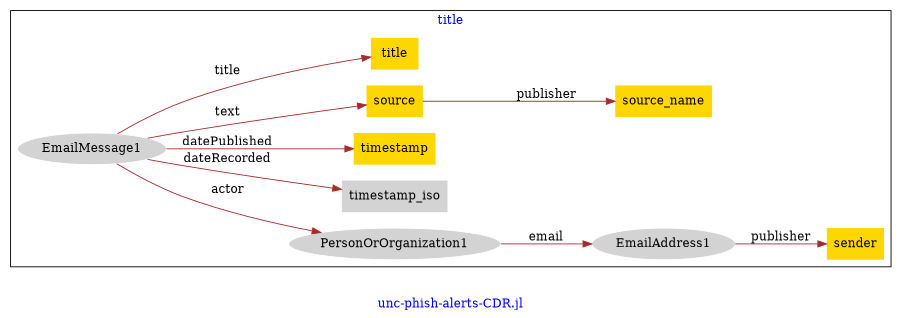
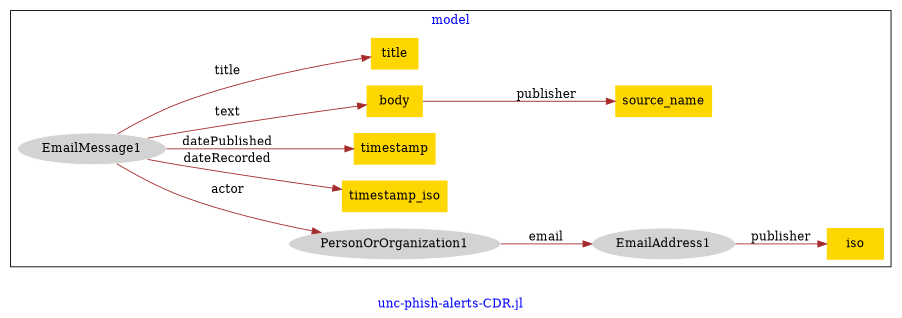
  digraph {
    fontcolor=blue
    label="unc-phish-alerts-CDR.jl"
    rankdir=LR
    remincross=true
    node [fillcolor=gold style=filled shape=plaintext]
    edge [color=brown fontcolor=black]
    n1 [color=white fillcolor=lightgray label=EmailAddress1 shape=""]
-   n2 [label=sender]
+   n2 [label=iso]
    n3 [color=white fillcolor=lightgray label=PersonOrOrganization1 shape=""]
    n4 [color=white fillcolor=lightgray label=EmailMessage1 shape=""]
-   n5 [fillcolor=lightgray label=timestamp_iso]
+   n5 [label=timestamp_iso]
    n6 [label=timestamp]
    n7 [label=source_name]
-   n8 [label=source]
+   n8 [label=body]
    n9 [label=title]
    subgraph cluster_1 {
-     label=title
+     label=model
      n1
      n2
      n3
      n4
      n5
      n6
      n7
      n8
      n9
    }
    n1 -> n2 [label=publisher]
    n3 -> n1 [label=email]
    n4 -> n3 [label=actor]
    n4 -> n5 [label=dateRecorded]
    n4 -> n6 [label=datePublished]
    n4 -> n8 [label=text]
    n4 -> n9 [label=title]
    n8 -> n7 [label=publisher]
  }
